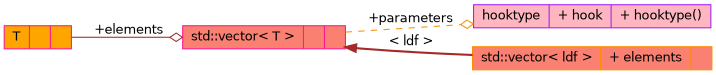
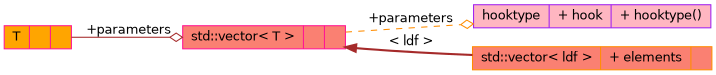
  digraph {
    rankdir=LR
    node [color=deeppink fillcolor=salmon fontname=Helvetica fontsize=12 shape=record style=filled]
    edge [arrowhead=odiamond color=brown fontname=Helvetica fontsize=12 labelfontname=Helvetica labelfontsize=12]
    n1 [color=purple fillcolor=lightpink fontcolor=black height=0.2 label="{hooktype\n|+ hook\l|+ hooktype()\l}" width=0.4]
    n2 [color=darkorange height=0.2 label="{std::vector\< ldf \>\n|+ elements\l|}" width=0.4]
    n3 [height=0.2 label="{std::vector\< T \>\n||}" width=0.4]
    n4 [fillcolor=orange height=0.2 label="{T\n||}" width=0.4]
    n3 -> n1 [color=darkorange label=" +parameters" style=dashed]
    n3 -> n2 [dir=back label=" \< ldf \>" style=bold arrowhead=""]
-   n4 -> n3 [label=" +elements" style=solid]
+   n4 -> n3 [label=" +parameters" style=solid]
  }
